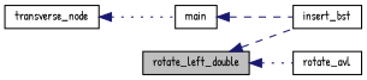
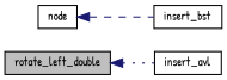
  digraph {
    fontname="Patrick Hand"
    rankdir=LR
    node [color=black fillcolor=white fontname="Patrick Hand" fontsize=10 shape=record style=filled]
    edge [color=midnightblue dir=back fontname="Patrick Hand" fontsize=10 labelfontname=Helvetica labelfontsize=10 style=dashed]
    n1 [fillcolor=grey75 fontcolor=black height=0.2 label=rotate_left_double width=0.4]
    n2 [height=0.2 label=insert_bst width=0.4]
-   n3 [height=0.2 label=rotate_avl width=0.4]
-   n4 [height=0.2 label=main width=0.4]
-   n5 [height=0.2 label=transverse_node width=0.4]
-   n1 -> n2
+   n3 [height=0.2 label=insert_avl width=0.4]
+   n4 [height=0.2 label="node" width=0.4]
    n1 -> n3 [style=dotted]
    n4 -> n2
-   n5 -> n4 [style=dotted]
  }
